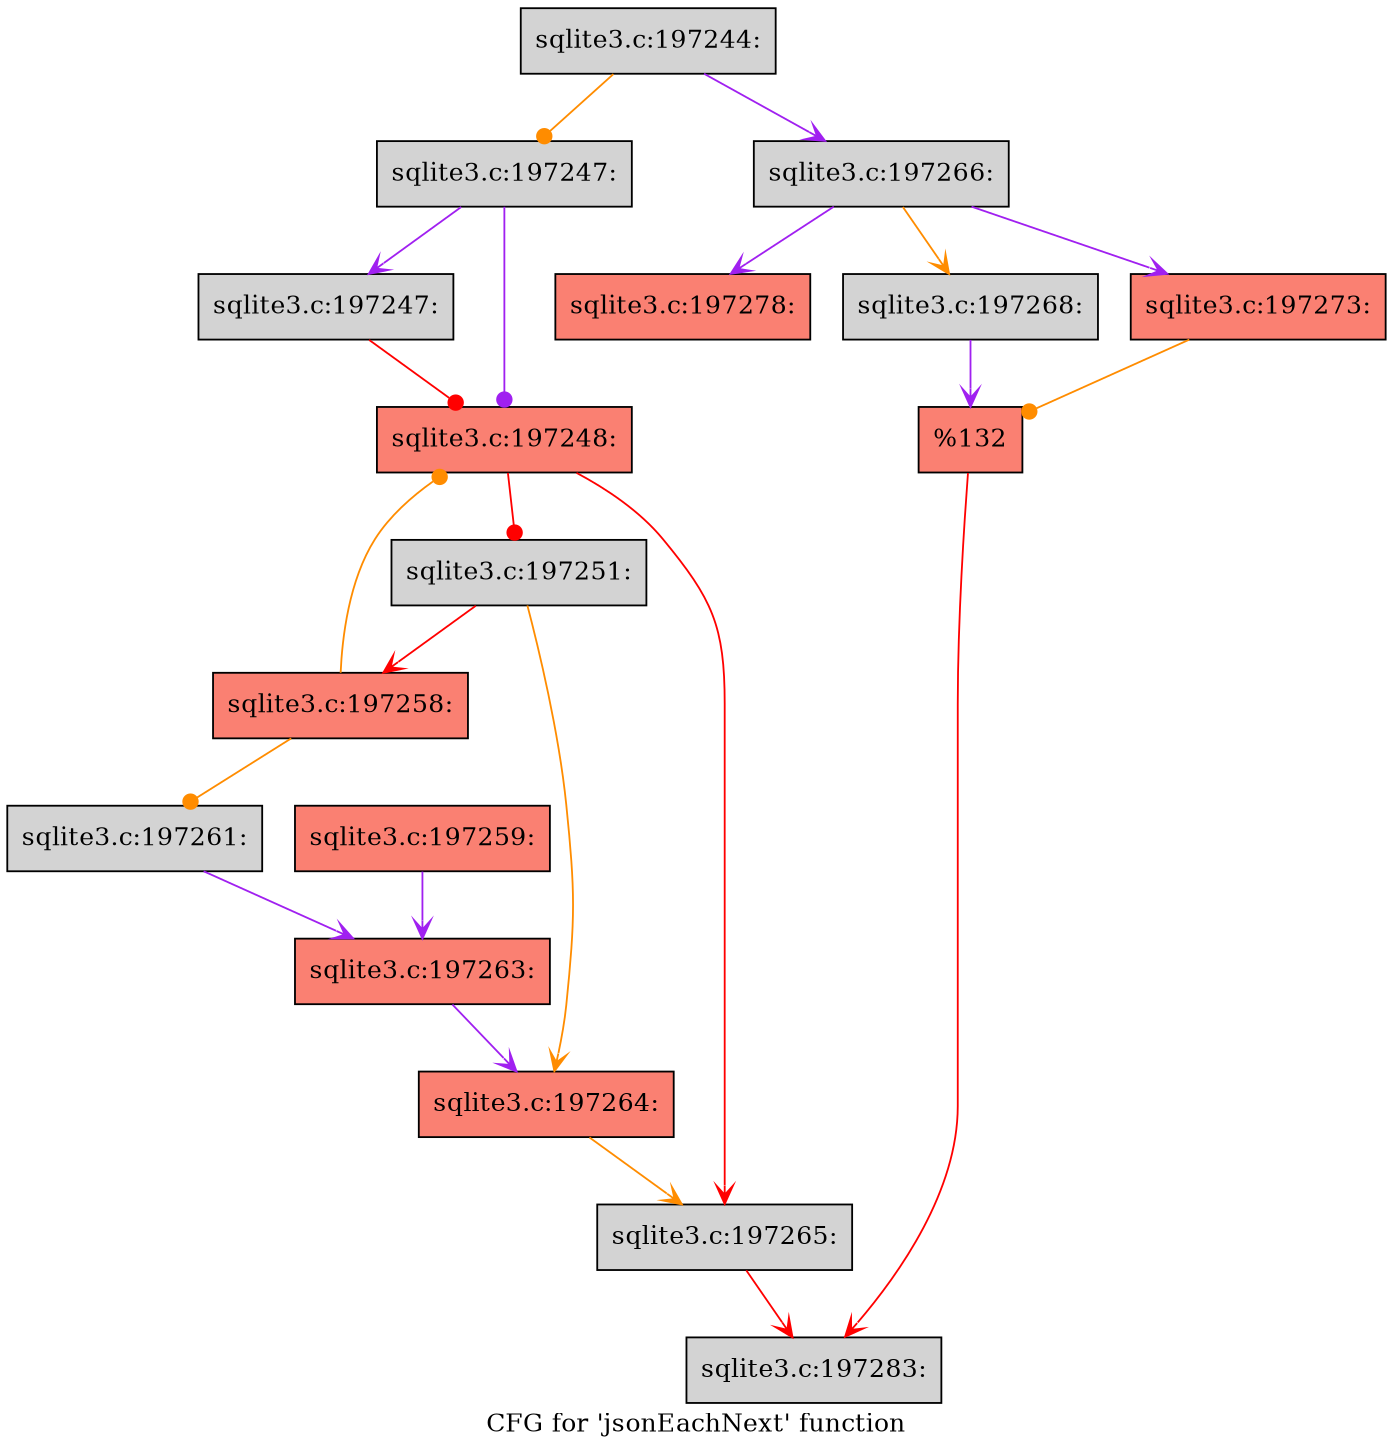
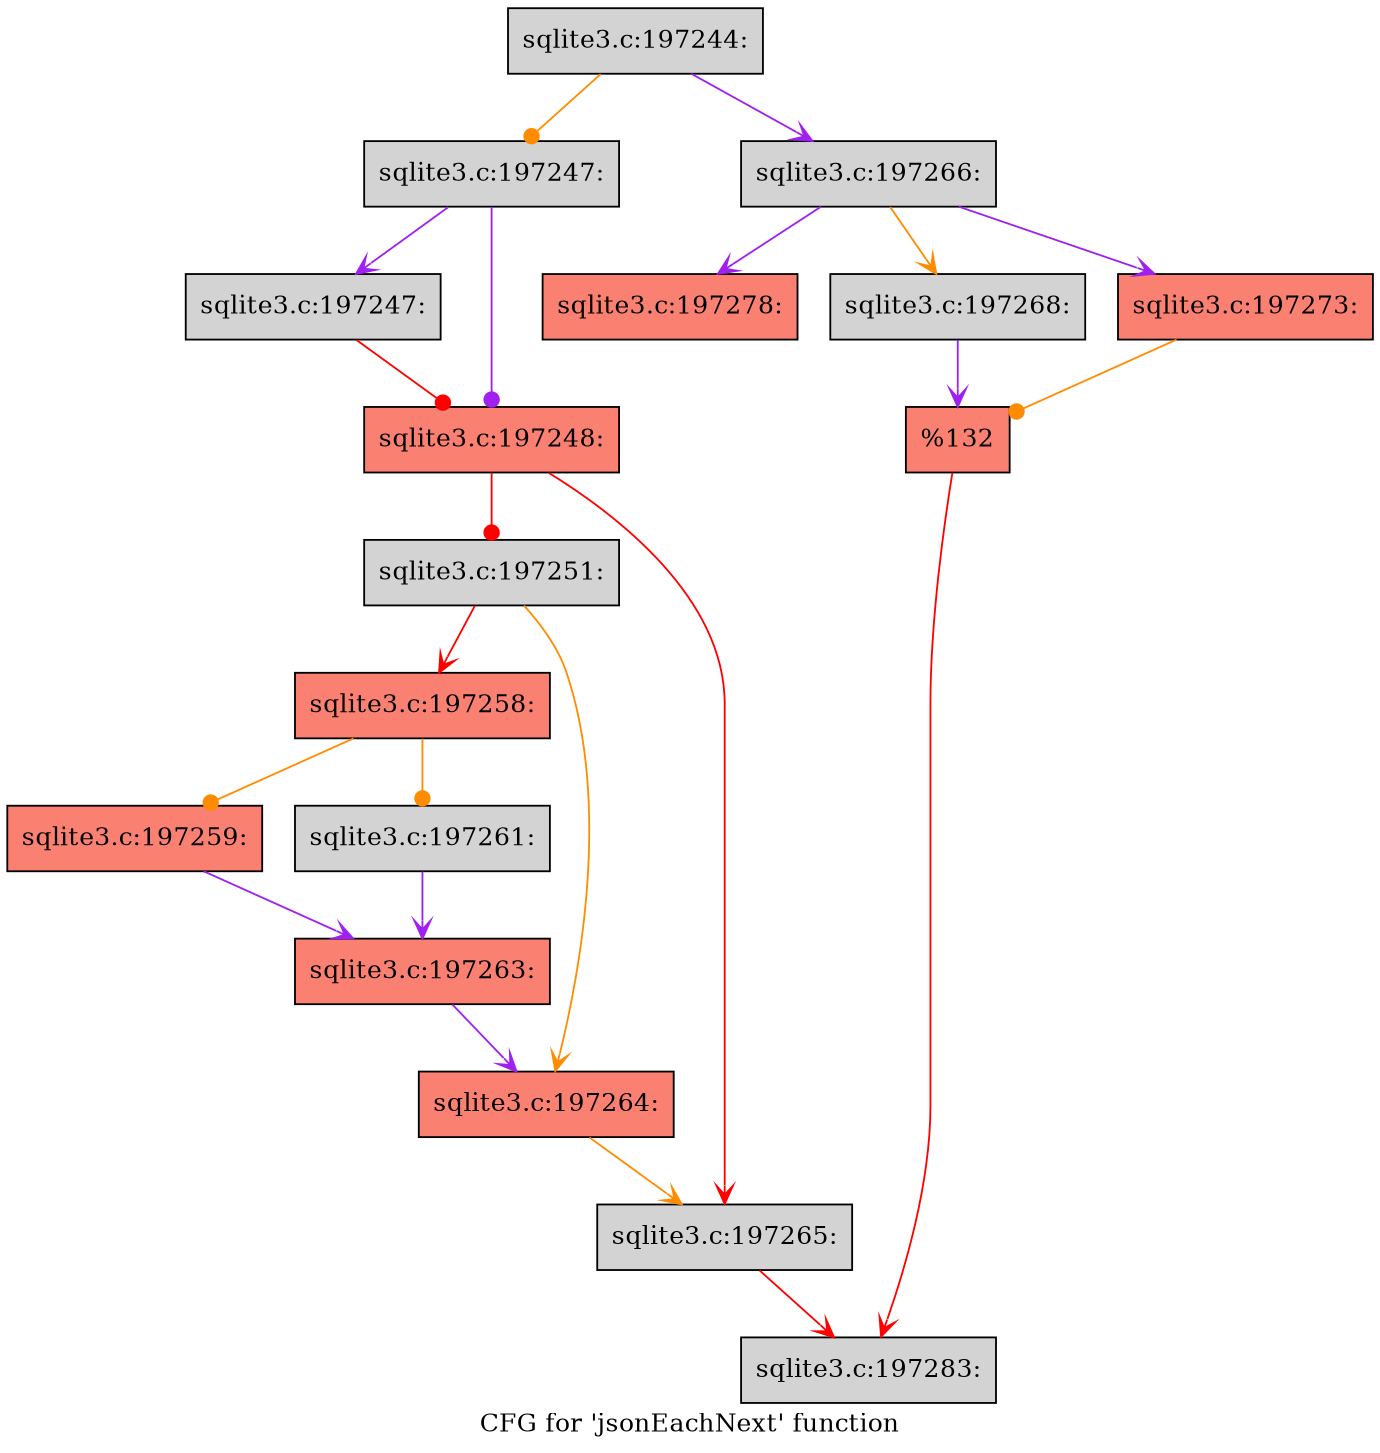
  digraph {
    label="CFG for 'jsonEachNext' function"
    node [fillcolor=lightgrey shape=record style=filled]
    edge [arrowhead=vee color=purple]
    n1 [label="{sqlite3.c:197244:}"]
    n2 [label="{sqlite3.c:197247:}"]
    n3 [label="{sqlite3.c:197266:}"]
    n4 [label="{sqlite3.c:197247:}"]
    n5 [fillcolor=salmon label="{sqlite3.c:197248:}"]
    n6 [fillcolor=salmon label="{sqlite3.c:197278:}"]
    n7 [label="{sqlite3.c:197268:}"]
    n8 [fillcolor=salmon label="{sqlite3.c:197273:}"]
    n9 [label="{sqlite3.c:197251:}"]
    n10 [label="{sqlite3.c:197265:}"]
    n11 [fillcolor=salmon label="{%132}"]
    n12 [fillcolor=salmon label="{sqlite3.c:197258:}"]
    n13 [fillcolor=salmon label="{sqlite3.c:197264:}"]
    n14 [label="{sqlite3.c:197283:}"]
    n15 [fillcolor=salmon label="{sqlite3.c:197259:}"]
    n16 [label="{sqlite3.c:197261:}"]
    n17 [fillcolor=salmon label="{sqlite3.c:197263:}"]
    n1 -> n2 [arrowhead=dot color=darkorange]
    n1 -> n3
    n2 -> n4
    n2 -> n5 [arrowhead=dot]
    n3 -> n6
    n3 -> n7 [color=darkorange]
    n3 -> n8
    n4 -> n5 [arrowhead=dot color=red]
    n5 -> n9 [arrowhead=dot color=red]
    n5 -> n10 [color=red]
    n7 -> n11
    n8 -> n11 [arrowhead=dot color=darkorange]
    n9 -> n12 [color=red]
    n9 -> n13 [color=darkorange]
    n10 -> n14 [color=red]
    n11 -> n14 [color=red]
-   n12 -> n5 [arrowhead=dot color=darkorange]
+   n12 -> n15 [arrowhead=dot color=darkorange]
    n12 -> n16 [arrowhead=dot color=darkorange]
    n13 -> n10 [color=darkorange]
    n15 -> n17
    n16 -> n17
    n17 -> n13
  }
